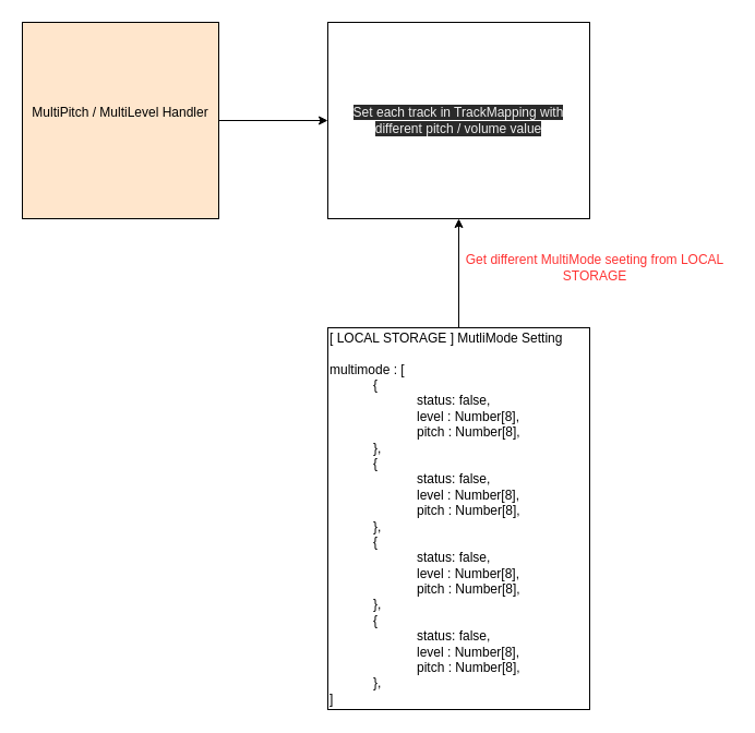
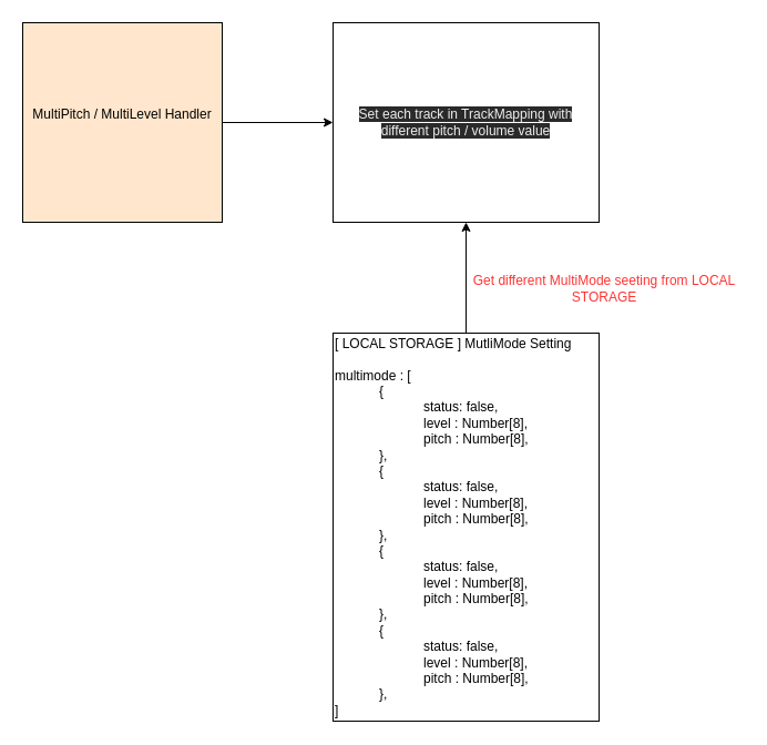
  <mxCell id="0" />
  <mxCell id="1" parent="0" />
  <mxCell id="2" value="" style="edgeStyle=none;html=1;" edge="1" parent="1" source="3" target="4"><mxGeometry relative="1" as="geometry" /></mxCell>
  <mxCell id="3" value="MultiPitch / MultiLevel Handler&lt;br&gt;&lt;br&gt;" style="whiteSpace=wrap;html=1;aspect=fixed;fillColor=#ffe6cc;" vertex="1" parent="1"><mxGeometry x="20" y="20" width="180" height="180" as="geometry" /></mxCell>
  <mxCell id="4" value="&lt;meta charset=&quot;utf-8&quot;&gt;&lt;span style=&quot;color: rgb(240, 240, 240); font-family: helvetica; font-size: 12px; font-style: normal; font-weight: 400; letter-spacing: normal; text-align: center; text-indent: 0px; text-transform: none; word-spacing: 0px; background-color: rgb(42, 42, 42); display: inline; float: none;&quot;&gt;Set each track in TrackMapping with different pitch / volume value&lt;/span&gt;" style="whiteSpace=wrap;html=1;" vertex="1" parent="1"><mxGeometry x="300" y="20" width="240" height="180" as="geometry" /></mxCell>
  <mxCell id="5" value="[ LOCAL STORAGE ] MutliMode Setting&lt;br&gt;&lt;br&gt;multimode : [&lt;br&gt;&lt;span&gt;&#09;&lt;/span&gt;&lt;blockquote style=&quot;margin: 0 0 0 40px ; border: none ; padding: 0px&quot;&gt;{&lt;br&gt;&lt;/blockquote&gt;&lt;blockquote style=&quot;margin: 0 0 0 40px ; border: none ; padding: 0px&quot;&gt;&amp;nbsp; &amp;nbsp; &amp;nbsp; &amp;nbsp; &amp;nbsp; &amp;nbsp; status: false,&lt;br&gt;&lt;/blockquote&gt;&lt;blockquote style=&quot;margin: 0 0 0 40px ; border: none ; padding: 0px&quot;&gt;&lt;blockquote style=&quot;margin: 0 0 0 40px ; border: none ; padding: 0px&quot;&gt;level : Number[8],&lt;/blockquote&gt;&lt;blockquote style=&quot;margin: 0 0 0 40px ; border: none ; padding: 0px&quot;&gt;pitch : Number[8],&lt;/blockquote&gt;&lt;/blockquote&gt;&lt;blockquote style=&quot;margin: 0 0 0 40px ; border: none ; padding: 0px&quot;&gt;},&lt;br&gt;{&lt;br&gt;&lt;/blockquote&gt;&lt;blockquote style=&quot;margin: 0 0 0 40px ; border: none ; padding: 0px&quot;&gt;&amp;nbsp; &amp;nbsp; &amp;nbsp; &amp;nbsp; &amp;nbsp; &amp;nbsp; status: false,&lt;br&gt;&lt;/blockquote&gt;&lt;blockquote style=&quot;margin: 0 0 0 40px ; border: none ; padding: 0px&quot;&gt;&lt;blockquote style=&quot;margin: 0 0 0 40px ; border: none ; padding: 0px&quot;&gt;level : Number[8],&lt;/blockquote&gt;&lt;blockquote style=&quot;margin: 0 0 0 40px ; border: none ; padding: 0px&quot;&gt;pitch : Number[8],&lt;/blockquote&gt;&lt;/blockquote&gt;&lt;blockquote style=&quot;margin: 0 0 0 40px ; border: none ; padding: 0px&quot;&gt;},&lt;br&gt;{&lt;br&gt;&lt;/blockquote&gt;&lt;blockquote style=&quot;margin: 0 0 0 40px ; border: none ; padding: 0px&quot;&gt;&amp;nbsp; &amp;nbsp; &amp;nbsp; &amp;nbsp; &amp;nbsp; &amp;nbsp; status: false,&lt;br&gt;&lt;/blockquote&gt;&lt;blockquote style=&quot;margin: 0 0 0 40px ; border: none ; padding: 0px&quot;&gt;&lt;blockquote style=&quot;margin: 0 0 0 40px ; border: none ; padding: 0px&quot;&gt;level : Number[8],&lt;/blockquote&gt;&lt;blockquote style=&quot;margin: 0 0 0 40px ; border: none ; padding: 0px&quot;&gt;pitch : Number[8],&lt;/blockquote&gt;&lt;/blockquote&gt;&lt;blockquote style=&quot;margin: 0 0 0 40px ; border: none ; padding: 0px&quot;&gt;},&lt;br&gt;{&lt;br&gt;&lt;/blockquote&gt;&lt;blockquote style=&quot;margin: 0 0 0 40px ; border: none ; padding: 0px&quot;&gt;&amp;nbsp; &amp;nbsp; &amp;nbsp; &amp;nbsp; &amp;nbsp; &amp;nbsp; status: false,&lt;br&gt;&lt;/blockquote&gt;&lt;blockquote style=&quot;margin: 0 0 0 40px ; border: none ; padding: 0px&quot;&gt;&lt;blockquote style=&quot;margin: 0 0 0 40px ; border: none ; padding: 0px&quot;&gt;level : Number[8],&lt;/blockquote&gt;&lt;blockquote style=&quot;margin: 0 0 0 40px ; border: none ; padding: 0px&quot;&gt;pitch : Number[8],&lt;/blockquote&gt;&lt;/blockquote&gt;&lt;blockquote style=&quot;margin: 0 0 0 40px ; border: none ; padding: 0px&quot;&gt;},&lt;/blockquote&gt;]" style="whiteSpace=wrap;html=1;align=left;" vertex="1" parent="1"><mxGeometry x="300" y="300" width="240" height="350" as="geometry" /></mxCell>
  <mxCell id="6" value="" style="endArrow=classic;html=1;entryX=0.5;entryY=1;entryDx=0;entryDy=0;exitX=0.5;exitY=0;exitDx=0;exitDy=0;" edge="1" parent="1" source="5" target="4"><mxGeometry width="50" height="50" relative="1" as="geometry"><mxPoint x="310" y="610" as="sourcePoint" /><mxPoint x="360" y="560" as="targetPoint" /></mxGeometry></mxCell>
- <mxCell id="7" value="Get different MultiMode seeting from LOCAL STORAGE" style="text;html=1;align=center;verticalAlign=middle;whiteSpace=wrap;rounded=0;fontColor=#FF3333;" vertex="1" parent="1"><mxGeometry x="420" y="230" width="250" height="30" as="geometry" /></mxCell>
+ <mxCell id="7" value="Get different MultiMode seeting from LOCAL STORAGE" style="text;html=1;align=center;verticalAlign=middle;whiteSpace=wrap;rounded=0;fontColor=#FF3333;" vertex="1" parent="1"><mxGeometry x="420" y="245" width="250" height="30" as="geometry" /></mxCell>
